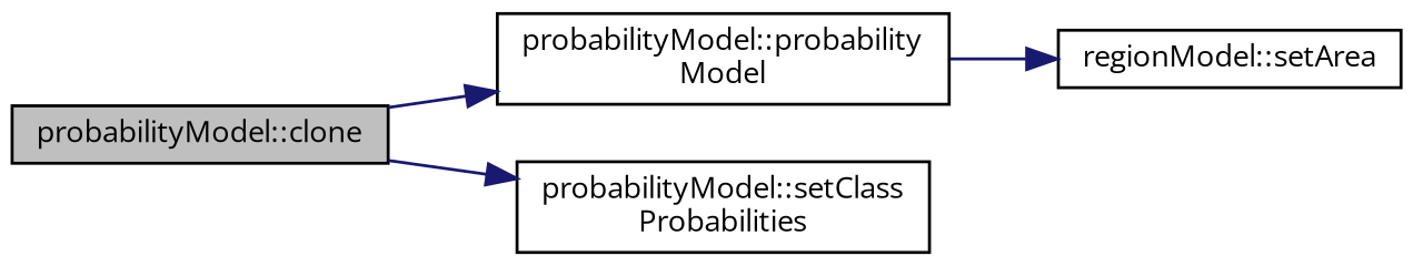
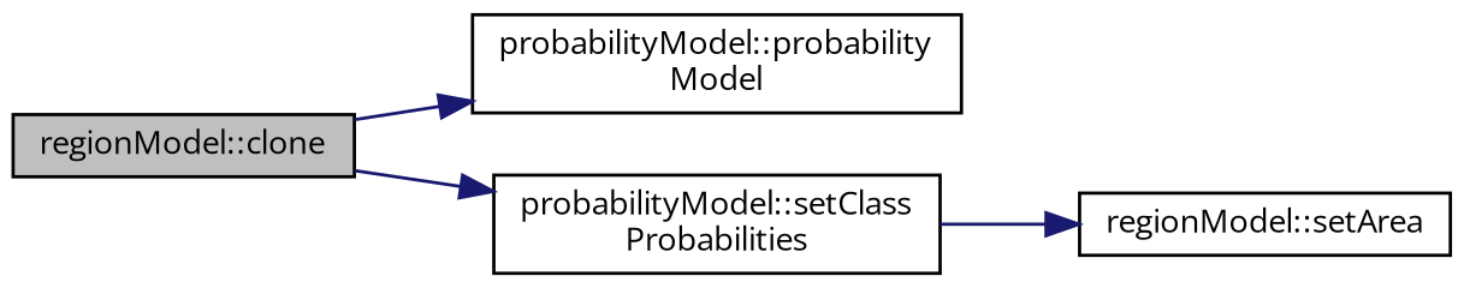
  digraph {
    fontname="Open Sans"
    rankdir=LR
    node [color=black fillcolor=white fontname="Open Sans" fontsize=10 shape=record style=filled]
    edge [color=midnightblue fontname="Open Sans" fontsize=10 labelfontname=Helvetica labelfontsize=10 style=solid]
-   n1 [fillcolor=grey75 fontcolor=black height=0.2 label="probabilityModel::clone" width=0.4]
+   n1 [fillcolor=grey75 fontcolor=black height=0.2 label="regionModel::clone" width=0.4]
    n2 [height=0.2 label="probabilityModel::probability\lModel" width=0.4]
    n3 [height=0.2 label="probabilityModel::setClass\lProbabilities" width=0.4]
    n4 [height=0.2 label="regionModel::setArea" width=0.4]
    n1 -> n2
    n1 -> n3
-   n2 -> n4
+   n3 -> n4
  }
